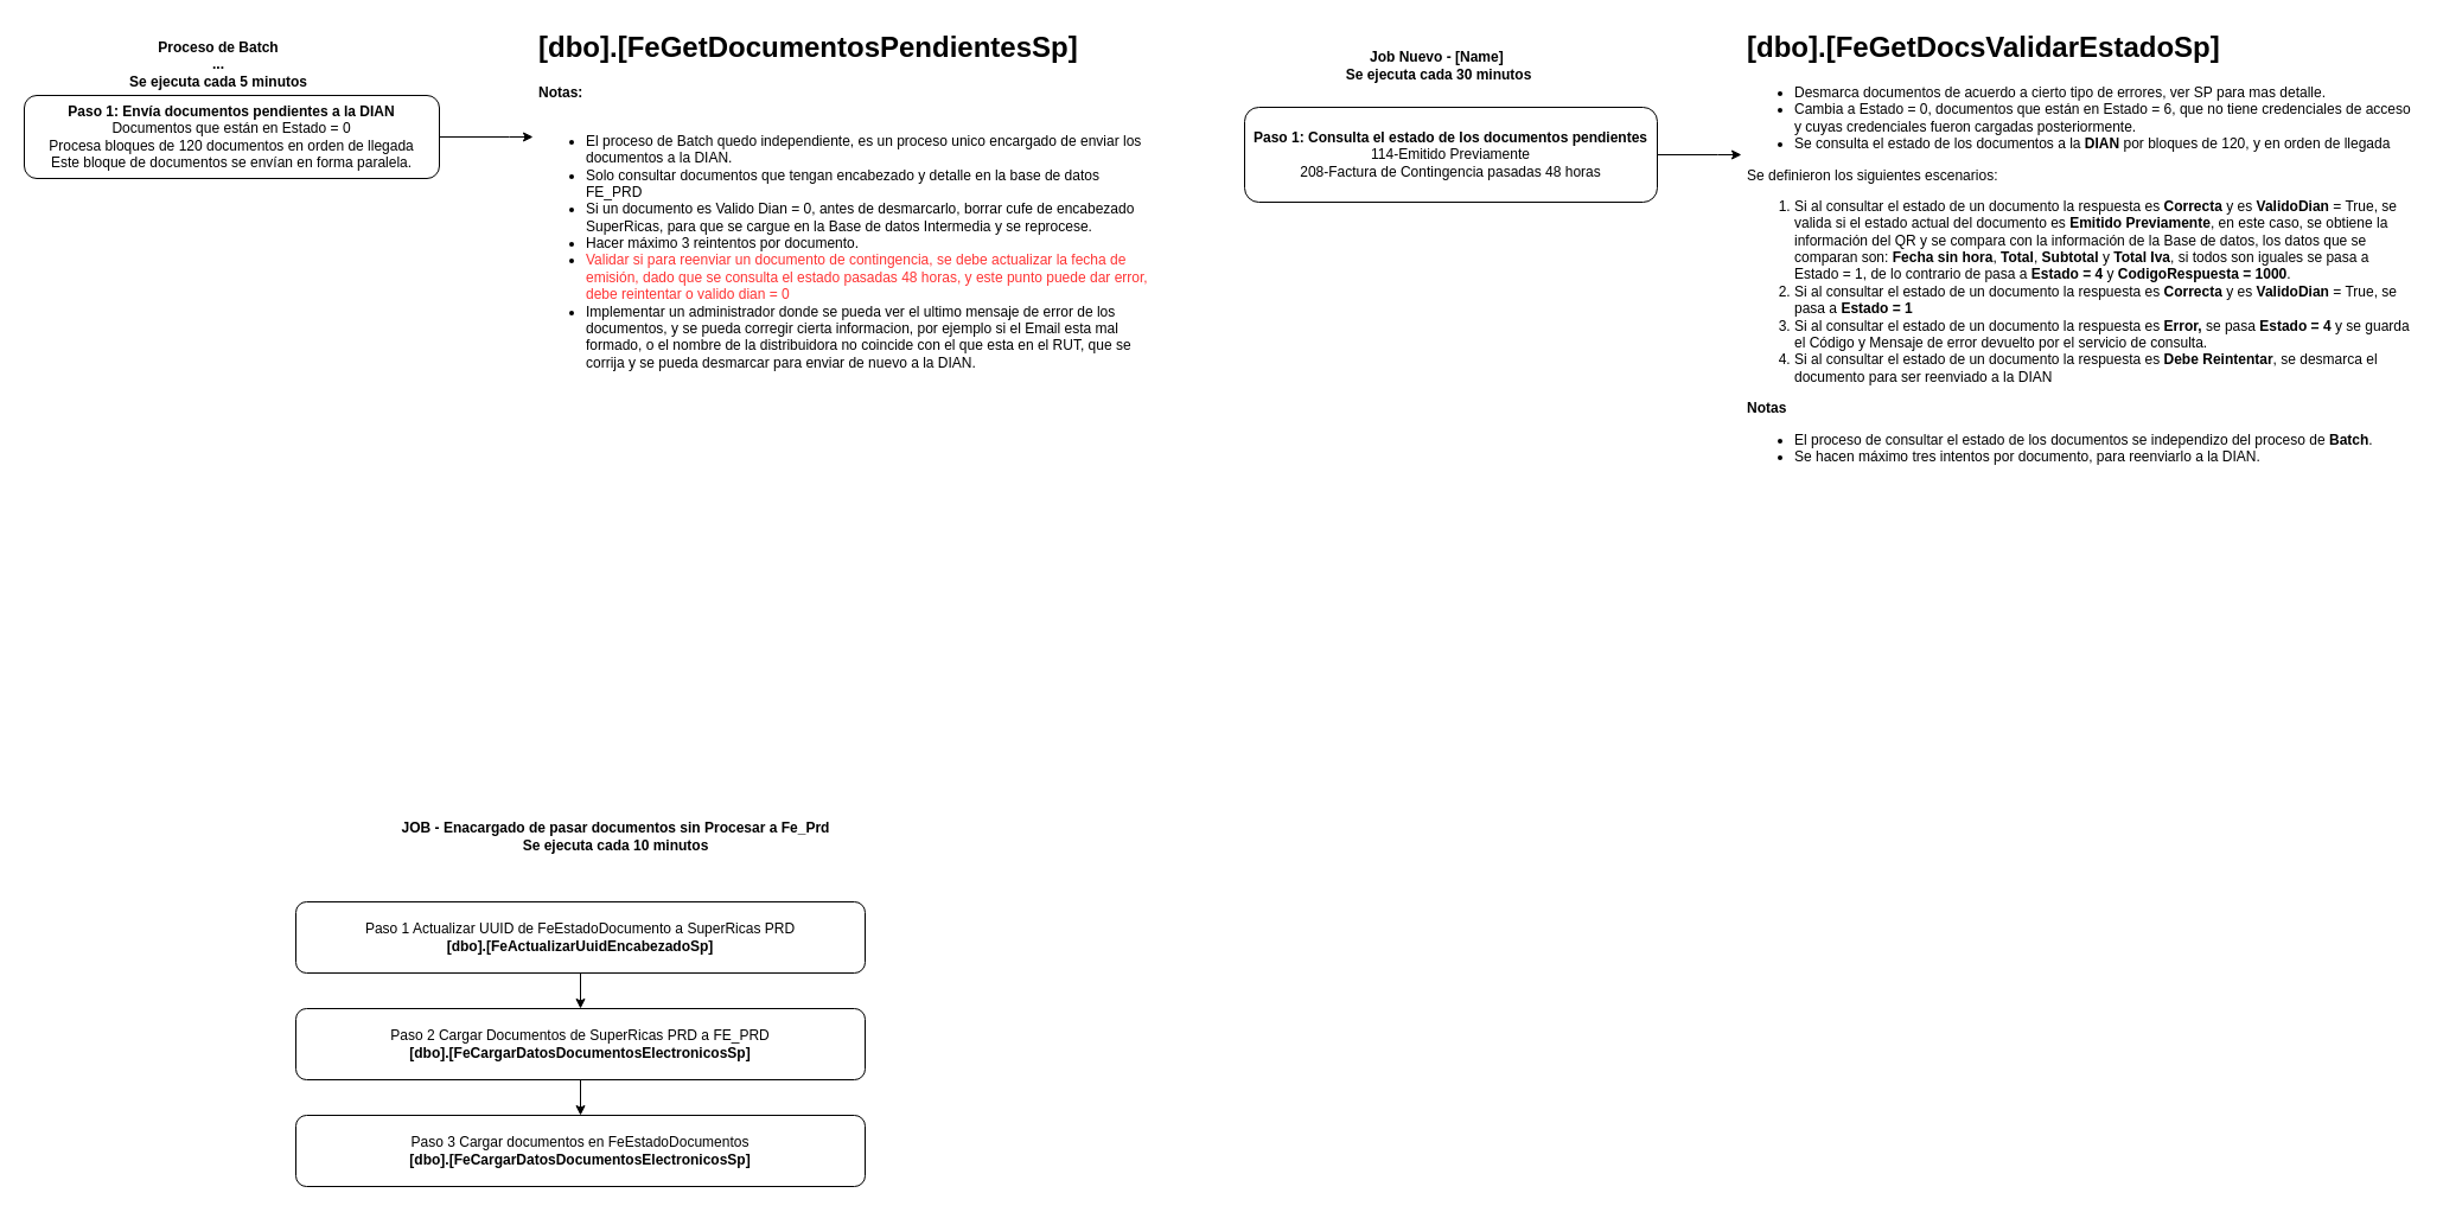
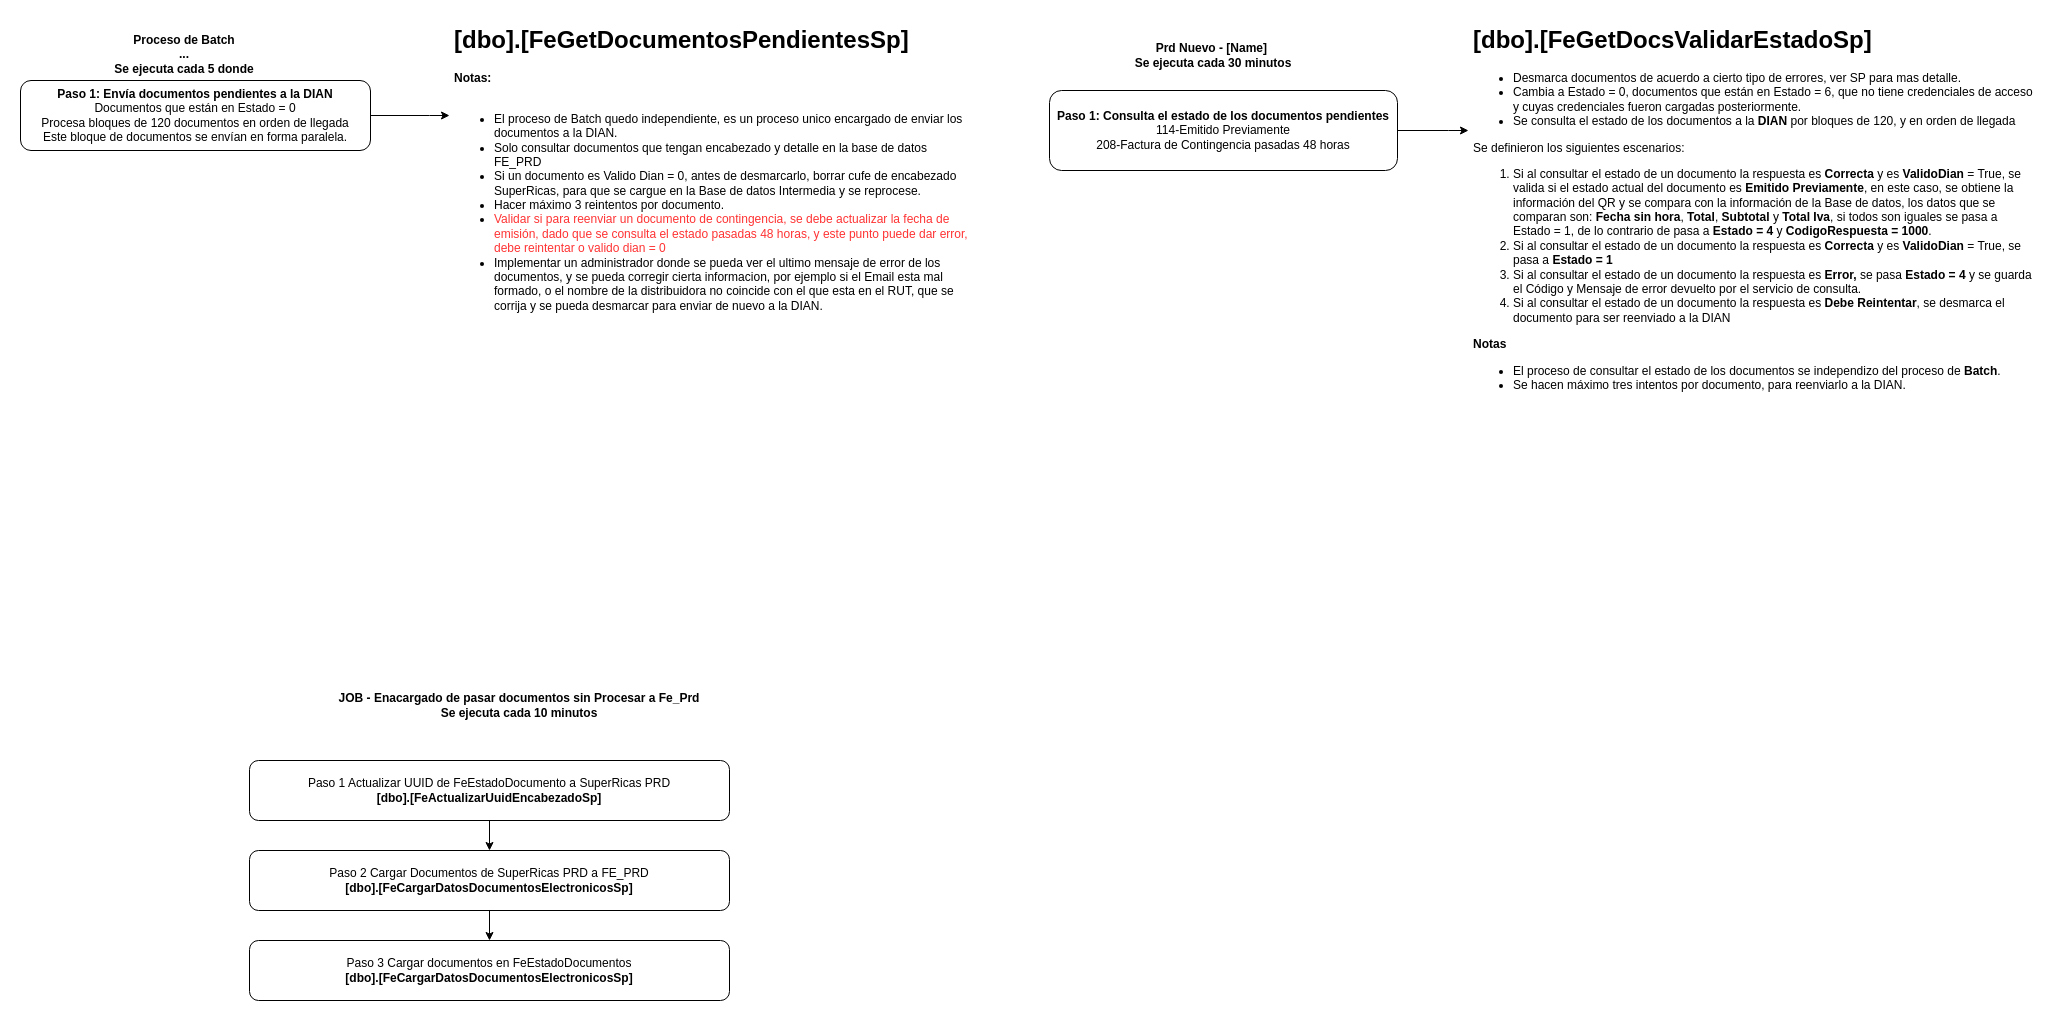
  <mxCell id="0" />
  <mxCell id="1" parent="0" />
  <mxCell id="2" value="" style="edgeStyle=orthogonalEdgeStyle;rounded=0;orthogonalLoop=1;jettySize=auto;html=1;" parent="1" source="3" target="4" edge="1"><mxGeometry relative="1" as="geometry"><Array as="points"><mxPoint x="429" y="115" /><mxPoint x="429" y="115" /></Array></mxGeometry></mxCell>
  <mxCell id="3" value="&lt;b&gt;Paso 1: Envía&amp;nbsp;documentos pendientes a la DIAN&lt;/b&gt;&lt;br&gt;Documentos que están en Estado = 0&lt;br&gt;Procesa bloques de 120 documentos en orden de llegada&lt;br&gt;Este bloque de documentos se envían en forma paralela." style="rounded=1;whiteSpace=wrap;html=1;" parent="1" vertex="1"><mxGeometry x="20" y="80" width="350" height="70" as="geometry" /></mxCell>
  <mxCell id="4" value="&lt;h1&gt;[dbo].[FeGetDocumentosPendientesSp]&lt;/h1&gt;&lt;div&gt;&lt;b style=&quot;background-color: initial; border-color: var(--border-color);&quot;&gt;Notas:&lt;/b&gt;&lt;br&gt;&lt;/div&gt;&lt;div&gt;&lt;b style=&quot;background-color: initial; border-color: var(--border-color);&quot;&gt;&lt;br&gt;&lt;/b&gt;&lt;/div&gt;&lt;div&gt;&lt;ul&gt;&lt;li&gt;El proceso de Batch quedo independiente, es un proceso unico encargado de enviar los documentos a la DIAN.&lt;/li&gt;&lt;li&gt;&lt;span style=&quot;background-color: initial;&quot;&gt;Solo consultar documentos que tengan encabezado y detalle en la base de datos FE_PRD&lt;/span&gt;&lt;br&gt;&lt;/li&gt;&lt;li&gt;Si un documento es Valido Dian = 0, antes de desmarcarlo, borrar cufe de encabezado SuperRicas, para que se cargue en la Base de datos Intermedia y se reprocese.&lt;/li&gt;&lt;li&gt;Hacer máximo 3 reintentos por documento.&lt;/li&gt;&lt;li&gt;&lt;font color=&quot;#ff3333&quot;&gt;Validar si para reenviar un documento de contingencia, se debe actualizar la fecha de emisión, dado que se consulta el estado pasadas 48 horas, y este punto puede dar error, debe reintentar&amp;nbsp;o valido dian = 0&lt;/font&gt;&lt;/li&gt;&lt;li&gt;Implementar un administrador donde se pueda ver el ultimo mensaje de error de los documentos, y se pueda corregir cierta informacion, por ejemplo si el Email esta mal formado, o el nombre de la distribuidora no coincide con el que esta en el RUT, que se corrija y se pueda desmarcar para enviar de nuevo a la DIAN.&lt;/li&gt;&lt;/ul&gt;&lt;/div&gt;&lt;p&gt;&lt;/p&gt;" style="text;html=1;strokeColor=none;fillColor=none;spacing=5;spacingTop=-20;whiteSpace=wrap;overflow=hidden;rounded=0;" parent="1" vertex="1"><mxGeometry x="449" y="20" width="530" height="360" as="geometry" /></mxCell>
  <mxCell id="5" value="JOB - Enacargado de pasar documentos sin Procesar a Fe_Prd&lt;br&gt;Se ejecuta cada 10 minutos" style="text;html=1;strokeColor=none;fillColor=none;align=center;verticalAlign=middle;whiteSpace=wrap;rounded=0;fontStyle=1" parent="1" vertex="1"><mxGeometry x="329" y="690" width="380" height="30" as="geometry" /></mxCell>
  <mxCell id="6" value="" style="edgeStyle=orthogonalEdgeStyle;rounded=0;orthogonalLoop=1;jettySize=auto;html=1;" parent="1" source="7" target="9" edge="1"><mxGeometry relative="1" as="geometry" /></mxCell>
  <mxCell id="7" value="Paso 1 Actualizar UUID de FeEstadoDocumento a SuperRicas PRD&lt;br&gt;&lt;b&gt;[dbo].[FeActualizarUuidEncabezadoSp]&lt;/b&gt;" style="rounded=1;whiteSpace=wrap;html=1;" parent="1" vertex="1"><mxGeometry x="249" y="760" width="480" height="60" as="geometry" /></mxCell>
  <mxCell id="8" value="" style="edgeStyle=orthogonalEdgeStyle;rounded=0;orthogonalLoop=1;jettySize=auto;html=1;" parent="1" source="9" target="10" edge="1"><mxGeometry relative="1" as="geometry" /></mxCell>
  <mxCell id="9" value="Paso 2 Cargar Documentos de SuperRicas PRD a FE_PRD&lt;br&gt;&lt;b&gt;[dbo].[FeCargarDatosDocumentosElectronicosSp]&lt;/b&gt;" style="rounded=1;whiteSpace=wrap;html=1;" parent="1" vertex="1"><mxGeometry x="249" y="850" width="480" height="60" as="geometry" /></mxCell>
  <mxCell id="10" value="Paso 3 Cargar documentos en FeEstadoDocumentos&lt;br&gt;&lt;b&gt;[dbo].[FeCargarDatosDocumentosElectronicosSp]&lt;/b&gt;" style="rounded=1;whiteSpace=wrap;html=1;" parent="1" vertex="1"><mxGeometry x="249" y="940" width="480" height="60" as="geometry" /></mxCell>
- <mxCell id="11" value="Proceso de Batch&lt;br&gt;...&lt;br&gt;Se ejecuta cada 5 minutos" style="text;html=1;strokeColor=none;fillColor=none;align=center;verticalAlign=middle;whiteSpace=wrap;rounded=0;fontStyle=1" parent="1" vertex="1"><mxGeometry x="79" y="39" width="210" height="30" as="geometry" /></mxCell>
+ <mxCell id="11" value="Proceso de Batch&lt;br&gt;...&lt;br&gt;Se ejecuta cada 5 donde" style="text;html=1;strokeColor=none;fillColor=none;align=center;verticalAlign=middle;whiteSpace=wrap;rounded=0;fontStyle=1" parent="1" vertex="1"><mxGeometry x="79" y="39" width="210" height="30" as="geometry" /></mxCell>
  <mxCell id="12" value="" style="edgeStyle=orthogonalEdgeStyle;rounded=0;orthogonalLoop=1;jettySize=auto;html=1;" parent="1" source="13" target="14" edge="1"><mxGeometry relative="1" as="geometry"><Array as="points"><mxPoint x="1448" y="130" /><mxPoint x="1448" y="130" /></Array></mxGeometry></mxCell>
  <mxCell id="13" value="&lt;b&gt;Paso 1: Consulta el estado de los documentos pendientes&lt;/b&gt;&lt;br&gt;114-Emitido Previamente&lt;br&gt;208-Factura de Contingencia pasadas 48 horas" style="rounded=1;whiteSpace=wrap;html=1;" parent="1" vertex="1"><mxGeometry x="1049" y="90" width="348" height="80" as="geometry" /></mxCell>
  <mxCell id="14" value="&lt;h1&gt;[dbo].[FeGetDocsValidarEstadoSp]&lt;/h1&gt;&lt;p&gt;&lt;/p&gt;&lt;ul&gt;&lt;li&gt;Desmarca documentos de acuerdo a cierto tipo de errores, ver SP para mas detalle.&lt;/li&gt;&lt;li style=&quot;border-color: var(--border-color);&quot;&gt;Cambia a Estado = 0, documentos que están en Estado = 6, que no tiene credenciales de acceso y cuyas credenciales fueron cargadas posteriormente.&lt;/li&gt;&lt;li&gt;Se consulta el estado de los documentos a la &lt;b&gt;DIAN&lt;/b&gt; por bloques de 120, y en orden de llegada&lt;/li&gt;&lt;/ul&gt;&lt;div&gt;Se definieron los siguientes escenarios:&lt;/div&gt;&lt;div&gt;&lt;ol&gt;&lt;li style=&quot;border-color: var(--border-color);&quot;&gt;Si al consultar el estado de un documento la respuesta&amp;nbsp;es &lt;b&gt;Correcta&lt;/b&gt;&amp;nbsp;y es&amp;nbsp;&lt;b style=&quot;border-color: var(--border-color);&quot;&gt;ValidoDian&lt;/b&gt;&amp;nbsp;= True, se valida si el estado actual del documento es &lt;b&gt;Emitido Previamente&lt;/b&gt;, en este caso, se obtiene la información del QR y se compara con la información de la Base de datos, los datos que se comparan son: &lt;b&gt;Fecha sin hora&lt;/b&gt;, &lt;b&gt;Total&lt;/b&gt;, &lt;b&gt;Subtotal&lt;/b&gt; y &lt;b&gt;Total Iva&lt;/b&gt;, si todos son iguales se pasa a Estado = 1, de lo contrario de pasa a &lt;b&gt;Estado = 4 &lt;/b&gt;y&amp;nbsp;&lt;b&gt;CodigoRespuesta = 1000&lt;/b&gt;.&lt;/li&gt;&lt;li style=&quot;border-color: var(--border-color);&quot;&gt;Si al consultar el estado de un documento la respuesta es&amp;nbsp;&lt;b style=&quot;border-color: var(--border-color);&quot;&gt;Correcta&lt;/b&gt;&amp;nbsp;y es&amp;nbsp;&lt;b style=&quot;border-color: var(--border-color);&quot;&gt;ValidoDian&lt;/b&gt;&amp;nbsp;= True, se pasa a &lt;b&gt;Estado = 1&lt;/b&gt;&lt;/li&gt;&lt;li style=&quot;border-color: var(--border-color);&quot;&gt;Si al consultar el estado de un documento la respuesta es&amp;nbsp;&lt;b style=&quot;border-color: var(--border-color);&quot;&gt;Error, &lt;/b&gt;&lt;span style=&quot;border-color: var(--border-color);&quot;&gt;se pasa &lt;b&gt;Estado = 4&lt;/b&gt; y se guarda el Código y Mensaje de error devuelto por el servicio de consulta.&lt;/span&gt;&lt;/li&gt;&lt;li style=&quot;border-color: var(--border-color);&quot;&gt;Si al consultar el estado de un documento la respuesta es &lt;b&gt;Debe Reintentar&lt;/b&gt;, se desmarca el documento para ser reenviado a la DIAN&lt;/li&gt;&lt;/ol&gt;&lt;/div&gt;&lt;div&gt;&lt;b&gt;Notas&lt;/b&gt;&lt;/div&gt;&lt;div&gt;&lt;ul&gt;&lt;li&gt;El proceso de consultar el estado de los documentos se independizo del proceso de &lt;b&gt;Batch&lt;/b&gt;.&lt;/li&gt;&lt;li&gt;Se hacen máximo tres intentos por documento, para reenviarlo a la DIAN.&lt;/li&gt;&lt;/ul&gt;&lt;/div&gt;&lt;p&gt;&lt;/p&gt;" style="text;html=1;strokeColor=none;fillColor=none;spacing=5;spacingTop=-20;whiteSpace=wrap;overflow=hidden;rounded=0;" parent="1" vertex="1"><mxGeometry x="1468" y="20" width="570" height="540" as="geometry" /></mxCell>
- <mxCell id="15" value="Job Nuevo - [Name]&amp;nbsp;&lt;br&gt;Se ejecuta cada 30 minutos" style="text;html=1;strokeColor=none;fillColor=none;align=center;verticalAlign=middle;whiteSpace=wrap;rounded=0;fontStyle=1" parent="1" vertex="1"><mxGeometry x="1108" y="40" width="210" height="30" as="geometry" /></mxCell>
+ <mxCell id="15" value="Prd Nuevo - [Name]&amp;nbsp;&lt;br&gt;Se ejecuta cada 30 minutos" style="text;html=1;strokeColor=none;fillColor=none;align=center;verticalAlign=middle;whiteSpace=wrap;rounded=0;fontStyle=1" parent="1" vertex="1"><mxGeometry x="1108" y="40" width="210" height="30" as="geometry" /></mxCell>
